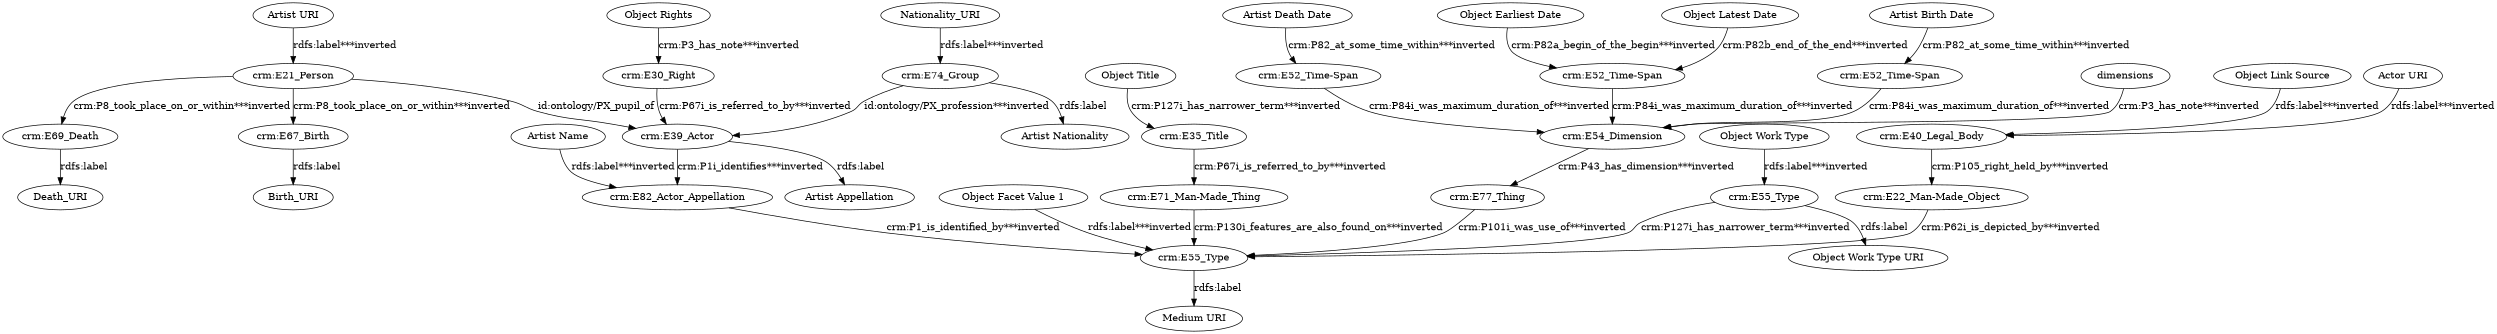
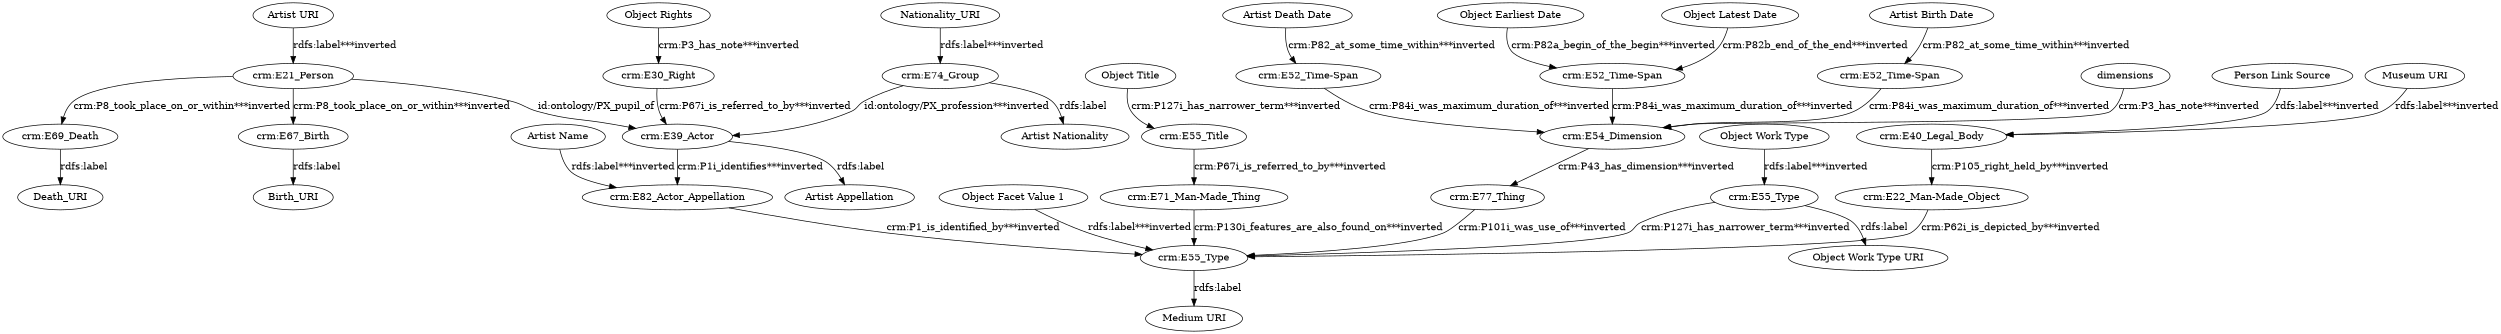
  digraph {
    node [type=attribute_name]
    edge [type=st_property_uri weight=1]
    n1 [label="Artist Birth Date"]
    n2 [label="crm:E52_Time-Span" type=class_uri]
    n3 [label="crm:E54_Dimension" type=class_uri]
    n4 [label="crm:E77_Thing" type=class_uri]
    n5 [label="Artist Death Date"]
    n6 [label="crm:E52_Time-Span" type=class_uri]
    n7 [label="Artist Name"]
    n8 [label="crm:E82_Actor_Appellation" type=class_uri]
    n9 [label="crm:E55_Type" type=class_uri]
    n10 [label="Medium URI"]
    n11 [label="Artist Appellation"]
    n12 [label="Artist URI"]
    n13 [label="crm:E21_Person" type=class_uri]
    n14 [label="crm:E39_Actor" type=class_uri]
    n15 [label="crm:E67_Birth" type=class_uri]
    n16 [label="crm:E69_Death" type=class_uri]
    n17 [label=Birth_URI]
    n18 [label=Death_URI]
-   n19 [label="Actor URI"]
+   n19 [label="Museum URI"]
    n20 [label="crm:E40_Legal_Body" type=class_uri]
    n21 [label="crm:E22_Man-Made_Object" type=class_uri]
    n22 [label=Nationality_URI]
    n23 [label="crm:E74_Group" type=class_uri]
    n24 [label="Artist Nationality"]
    n25 [label="Object Earliest Date"]
    n26 [label="crm:E52_Time-Span" type=class_uri]
    n27 [label="Object Facet Value 1"]
    n28 [label="Object Latest Date"]
-   n29 [label="Object Link Source"]
+   n29 [label="Person Link Source"]
    n30 [label="Object Rights"]
    n31 [label="crm:E30_Right" type=class_uri]
    n32 [label="Object Title"]
-   n33 [label="crm:E35_Title" type=class_uri]
+   n33 [label="crm:E55_Title" type=class_uri]
    n34 [label="crm:E71_Man-Made_Thing" type=class_uri]
    n35 [label="Object Work Type"]
    n36 [label="crm:E55_Type" type=class_uri]
    n37 [label="Object Work Type URI"]
    n38 [label=dimensions]
    n1 -> n2 [label="crm:P82_at_some_time_within***inverted"]
    n2 -> n3 [label="crm:P84i_was_maximum_duration_of***inverted" type=direct_property_uri]
    n3 -> n4 [label="crm:P43_has_dimension***inverted" type=direct_property_uri]
    n4 -> n9 [label="crm:P101i_was_use_of***inverted" type=direct_property_uri]
    n5 -> n6 [label="crm:P82_at_some_time_within***inverted"]
    n6 -> n3 [label="crm:P84i_was_maximum_duration_of***inverted" type=direct_property_uri]
    n7 -> n8 [label="rdfs:label***inverted"]
    n8 -> n9 [label="crm:P1_is_identified_by***inverted" type=inherited weight=4]
    n9 -> n10 [label="rdfs:label" weight=""]
    n12 -> n13 [label="rdfs:label***inverted"]
    n13 -> n14 [label="id:ontology/PX_pupil_of" type=direct_property_uri]
    n13 -> n15 [label="crm:P8_took_place_on_or_within***inverted" type=inherited weight=4]
    n13 -> n16 [label="crm:P8_took_place_on_or_within***inverted" type=inherited weight=4]
    n14 -> n8 [label="crm:P1i_identifies***inverted" type=inherited weight=4]
    n14 -> n11 [label="rdfs:label" weight=""]
    n15 -> n17 [label="rdfs:label" weight=""]
    n16 -> n18 [label="rdfs:label" weight=""]
    n19 -> n20 [label="rdfs:label***inverted"]
    n20 -> n21 [label="crm:P105_right_held_by***inverted" type=inherited weight=4]
    n21 -> n9 [label="crm:P62i_is_depicted_by***inverted" type=inherited weight=4]
    n22 -> n23 [label="rdfs:label***inverted"]
    n23 -> n14 [label="id:ontology/PX_profession***inverted" type=direct_property_uri]
    n23 -> n24 [label="rdfs:label" weight=""]
    n25 -> n26 [label="crm:P82a_begin_of_the_begin***inverted"]
    n26 -> n3 [label="crm:P84i_was_maximum_duration_of***inverted" type=direct_property_uri]
    n27 -> n9 [label="rdfs:label***inverted"]
    n28 -> n26 [label="crm:P82b_end_of_the_end***inverted"]
    n29 -> n20 [label="rdfs:label***inverted"]
    n30 -> n31 [label="crm:P3_has_note***inverted"]
    n31 -> n14 [label="crm:P67i_is_referred_to_by***inverted" type=inherited weight=4]
    n32 -> n33 [label="crm:P127i_has_narrower_term***inverted"]
    n33 -> n34 [label="crm:P67i_is_referred_to_by***inverted" type=inherited weight=4]
    n34 -> n9 [label="crm:P130i_features_are_also_found_on***inverted" type=inherited weight=4]
    n35 -> n36 [label="rdfs:label***inverted"]
    n36 -> n9 [label="crm:P127i_has_narrower_term***inverted" type=direct_property_uri]
    n36 -> n37 [label="rdfs:label" weight=""]
    n38 -> n3 [label="crm:P3_has_note***inverted"]
  }
